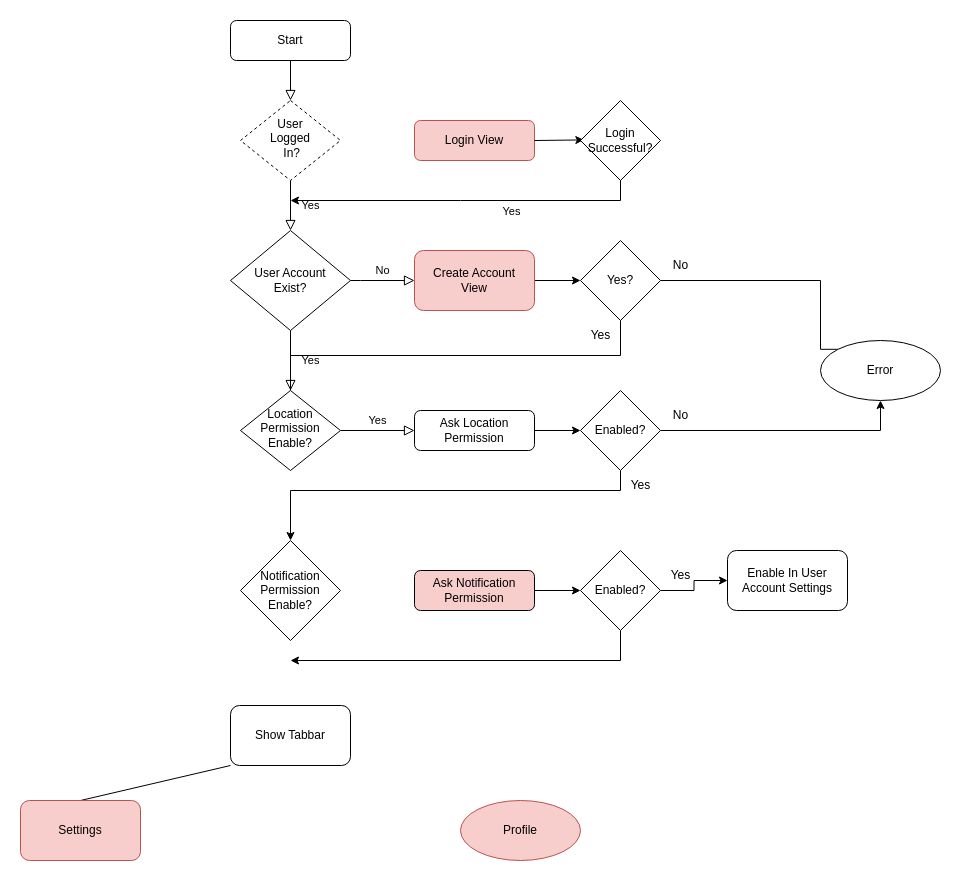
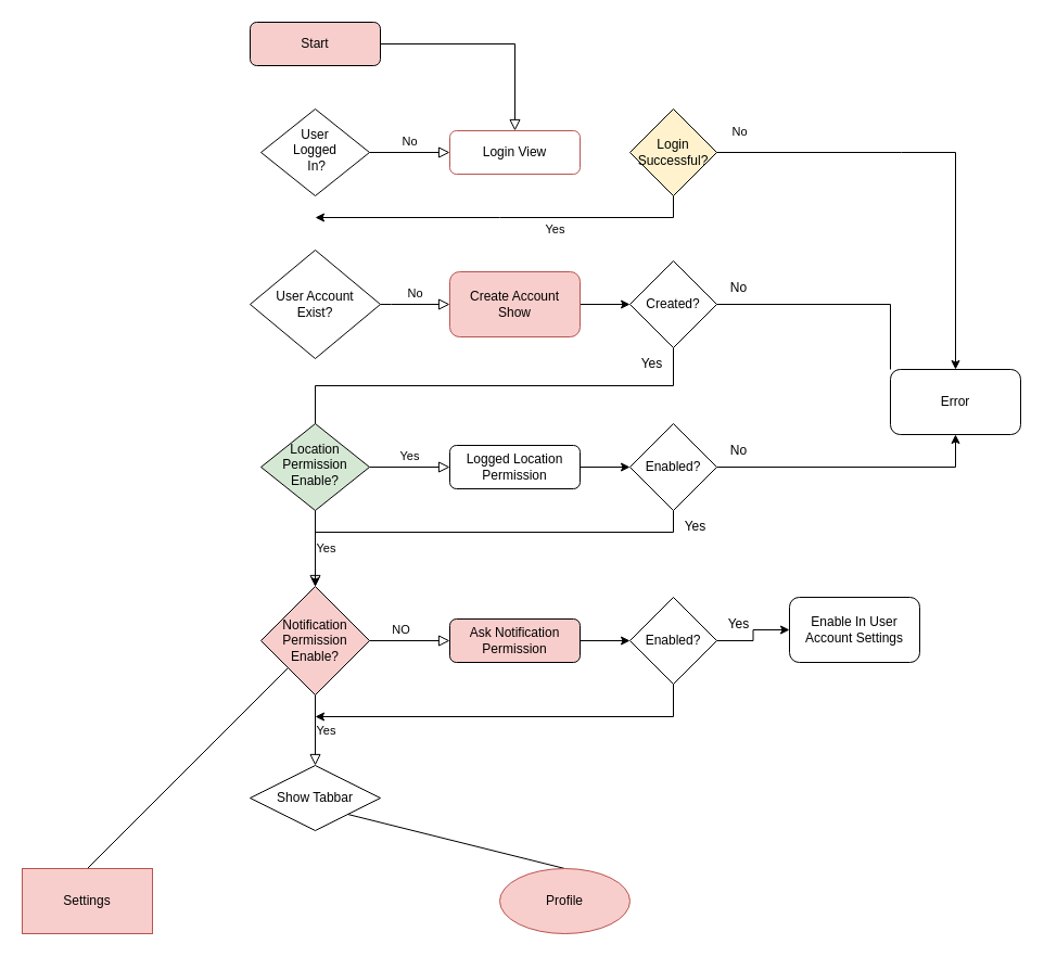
  <mxCell id="0" />
  <mxCell id="1" parent="0" />
- <mxCell id="2" value="" style="rounded=0;html=1;jettySize=auto;orthogonalLoop=1;fontSize=11;endArrow=block;endFill=0;endSize=8;strokeWidth=1;shadow=0;labelBackgroundColor=none;edgeStyle=orthogonalEdgeStyle;" parent="1" source="3" target="6" edge="1"><mxGeometry relative="1" as="geometry" /></mxCell>
- <mxCell id="3" value="Start" style="rounded=1;whiteSpace=wrap;html=1;fontSize=12;glass=0;strokeWidth=1;shadow=0;" parent="1" vertex="1"><mxGeometry x="230" y="20" width="120" height="40" as="geometry" /></mxCell>
- <mxCell id="4" value="Yes" style="rounded=0;html=1;jettySize=auto;orthogonalLoop=1;fontSize=11;endArrow=block;endFill=0;endSize=8;strokeWidth=1;shadow=0;labelBackgroundColor=none;edgeStyle=orthogonalEdgeStyle;entryX=0.5;entryY=0;entryDx=0;entryDy=0;" parent="1" source="6" target="23" edge="1"><mxGeometry y="20" relative="1" as="geometry"><mxPoint as="offset" /><mxPoint x="290" y="240" as="targetPoint" /><Array as="points" /></mxGeometry></mxCell>
- <mxCell id="6" value="User &lt;br&gt;Logged&lt;br&gt;&amp;nbsp;In?" style="rhombus;whiteSpace=wrap;html=1;shadow=0;fontFamily=Helvetica;fontSize=12;align=center;strokeWidth=1;spacing=6;spacingTop=-4;dashed=1;" parent="1" vertex="1"><mxGeometry x="240" y="100" width="100" height="80" as="geometry" /></mxCell>
- <mxCell id="7" value="Login View" style="rounded=1;whiteSpace=wrap;html=1;fontSize=12;glass=0;strokeWidth=1;shadow=0;fillColor=#f8cecc;strokeColor=#b85450;" parent="1" vertex="1"><mxGeometry x="414" y="120" width="120" height="40" as="geometry" /></mxCell>
+ <mxCell id="2" value="" style="rounded=0;html=1;jettySize=auto;orthogonalLoop=1;fontSize=11;endArrow=block;endFill=0;endSize=8;strokeWidth=1;shadow=0;labelBackgroundColor=none;edgeStyle=orthogonalEdgeStyle;" parent="1" source="3" target="7" edge="1"><mxGeometry relative="1" as="geometry" /></mxCell>
+ <mxCell id="3" value="Start" style="rounded=1;whiteSpace=wrap;html=1;fontSize=12;glass=0;strokeWidth=1;shadow=0;fillColor=#f8cecc;" parent="1" vertex="1"><mxGeometry x="230" y="20" width="120" height="40" as="geometry" /></mxCell>
+ <mxCell id="5" value="No" style="edgeStyle=orthogonalEdgeStyle;rounded=0;html=1;jettySize=auto;orthogonalLoop=1;fontSize=11;endArrow=block;endFill=0;endSize=8;strokeWidth=1;shadow=0;labelBackgroundColor=none;" parent="1" source="6" target="7" edge="1"><mxGeometry y="10" relative="1" as="geometry"><mxPoint as="offset" /></mxGeometry></mxCell>
+ <mxCell id="6" value="User &lt;br&gt;Logged&lt;br&gt;&amp;nbsp;In?" style="rhombus;whiteSpace=wrap;html=1;shadow=0;fontFamily=Helvetica;fontSize=12;align=center;strokeWidth=1;spacing=6;spacingTop=-4;" parent="1" vertex="1"><mxGeometry x="240" y="100" width="100" height="80" as="geometry" /></mxCell>
+ <mxCell id="7" value="Login View" style="rounded=1;whiteSpace=wrap;html=1;fontSize=12;glass=0;strokeWidth=1;shadow=0;fillColor=#ffffff;strokeColor=#b85450;" parent="1" vertex="1"><mxGeometry x="414" y="120" width="120" height="40" as="geometry" /></mxCell>
  <mxCell id="8" value="Yes" style="edgeStyle=orthogonalEdgeStyle;rounded=0;html=1;jettySize=auto;orthogonalLoop=1;fontSize=11;endArrow=block;endFill=0;endSize=8;strokeWidth=1;shadow=0;labelBackgroundColor=none;" parent="1" source="9" target="13" edge="1"><mxGeometry y="10" relative="1" as="geometry"><mxPoint as="offset" /></mxGeometry></mxCell>
- <mxCell id="9" value="Location&lt;br&gt;Permission&lt;br&gt;Enable?" style="rhombus;whiteSpace=wrap;html=1;shadow=0;fontFamily=Helvetica;fontSize=12;align=center;strokeWidth=1;spacing=6;spacingTop=-4;" parent="1" vertex="1"><mxGeometry x="240" y="390" width="100" height="80" as="geometry" /></mxCell>
+ <mxCell id="9" value="Location&lt;br&gt;Permission&lt;br&gt;Enable?" style="rhombus;whiteSpace=wrap;html=1;shadow=0;fontFamily=Helvetica;fontSize=12;align=center;strokeWidth=1;spacing=6;spacingTop=-4;fillColor=#d5e8d4;" parent="1" vertex="1"><mxGeometry x="240" y="390" width="100" height="80" as="geometry" /></mxCell>
  <mxCell id="10" value="" style="edgeStyle=orthogonalEdgeStyle;rounded=0;orthogonalLoop=1;jettySize=auto;html=1;" edge="1" parent="1" source="11" target="46"><mxGeometry relative="1" as="geometry" /></mxCell>
  <mxCell id="11" value="Ask Notification&lt;br&gt;Permission" style="rounded=1;whiteSpace=wrap;html=1;fontSize=12;glass=0;strokeWidth=1;shadow=0;fillColor=#f8cecc;" parent="1" vertex="1"><mxGeometry x="414" y="570" width="120" height="40" as="geometry" /></mxCell>
  <mxCell id="12" value="" style="edgeStyle=orthogonalEdgeStyle;rounded=0;orthogonalLoop=1;jettySize=auto;html=1;" edge="1" parent="1" source="13" target="41"><mxGeometry relative="1" as="geometry" /></mxCell>
- <mxCell id="13" value="Ask Location Permission" style="rounded=1;whiteSpace=wrap;html=1;fontSize=12;glass=0;strokeWidth=1;shadow=0;" parent="1" vertex="1"><mxGeometry x="414" y="410" width="120" height="40" as="geometry" /></mxCell>
- <mxCell id="14" value="Notification&lt;br&gt;Permission&lt;br&gt;Enable?" style="rhombus;whiteSpace=wrap;html=1;" vertex="1" parent="1"><mxGeometry x="240" y="540" width="100" height="100" as="geometry" /></mxCell>
- <mxCell id="17" value="" style="endArrow=none;html=1;rounded=0;entryX=0;entryY=1;entryDx=0;entryDy=0;exitX=0.5;exitY=0;exitDx=0;exitDy=0;" edge="1" parent="1" source="22" target="20"><mxGeometry width="50" height="50" relative="1" as="geometry"><mxPoint x="30" y="760" as="sourcePoint" /><mxPoint x="10" y="900" as="targetPoint" /></mxGeometry></mxCell>
- <mxCell id="20" value="Show Tabbar" style="rounded=1;whiteSpace=wrap;html=1;" vertex="1" parent="1"><mxGeometry x="230" y="705" width="120" height="60" as="geometry" /></mxCell>
+ <mxCell id="13" value="Logged Location Permission" style="rounded=1;whiteSpace=wrap;html=1;fontSize=12;glass=0;strokeWidth=1;shadow=0;" parent="1" vertex="1"><mxGeometry x="414" y="410" width="120" height="40" as="geometry" /></mxCell>
+ <mxCell id="14" value="Notification&lt;br&gt;Permission&lt;br&gt;Enable?" style="rhombus;whiteSpace=wrap;html=1;fillColor=#f8cecc;" vertex="1" parent="1"><mxGeometry x="240" y="540" width="100" height="100" as="geometry" /></mxCell>
+ <mxCell id="15" value="Yes" style="edgeStyle=orthogonalEdgeStyle;rounded=0;html=1;jettySize=auto;orthogonalLoop=1;fontSize=11;endArrow=block;endFill=0;endSize=8;strokeWidth=1;shadow=0;labelBackgroundColor=none;exitX=0.5;exitY=1;exitDx=0;exitDy=0;" edge="1" parent="1" source="9" target="14"><mxGeometry y="10" relative="1" as="geometry"><mxPoint as="offset" /><mxPoint x="424" y="460" as="sourcePoint" /><mxPoint x="474" y="460" as="targetPoint" /></mxGeometry></mxCell>
+ <mxCell id="16" value="NO" style="edgeStyle=orthogonalEdgeStyle;rounded=0;html=1;jettySize=auto;orthogonalLoop=1;fontSize=11;endArrow=block;endFill=0;endSize=8;strokeWidth=1;shadow=0;labelBackgroundColor=none;exitX=1;exitY=0.5;exitDx=0;exitDy=0;entryX=0;entryY=0.5;entryDx=0;entryDy=0;" edge="1" parent="1" source="14" target="11"><mxGeometry x="-0.208" y="10" relative="1" as="geometry"><mxPoint as="offset" /><mxPoint x="374" y="540" as="sourcePoint" /><mxPoint x="464" y="650" as="targetPoint" /></mxGeometry></mxCell>
+ <mxCell id="17" value="" style="endArrow=none;html=1;rounded=0;exitX=0.5;exitY=0;exitDx=0;exitDy=0;" edge="1" parent="1" source="22" target="14"><mxGeometry width="50" height="50" relative="1" as="geometry"><mxPoint x="30" y="760" as="sourcePoint" /><mxPoint x="10" y="900" as="targetPoint" /></mxGeometry></mxCell>
+ <mxCell id="18" value="" style="endArrow=none;html=1;rounded=0;exitX=1;exitY=1;exitDx=0;exitDy=0;entryX=0.5;entryY=0;entryDx=0;entryDy=0;" edge="1" parent="1" source="20" target="21"><mxGeometry width="50" height="50" relative="1" as="geometry"><mxPoint x="424" y="870" as="sourcePoint" /><mxPoint x="530" y="735" as="targetPoint" /></mxGeometry></mxCell>
+ <mxCell id="19" value="Yes" style="edgeStyle=orthogonalEdgeStyle;rounded=0;html=1;jettySize=auto;orthogonalLoop=1;fontSize=11;endArrow=block;endFill=0;endSize=8;strokeWidth=1;shadow=0;labelBackgroundColor=none;exitX=0.5;exitY=1;exitDx=0;exitDy=0;" edge="1" parent="1" source="14" target="20"><mxGeometry y="10" relative="1" as="geometry"><mxPoint as="offset" /><mxPoint x="290" y="640" as="sourcePoint" /><mxPoint x="364" y="810" as="targetPoint" /><Array as="points" /></mxGeometry></mxCell>
+ <mxCell id="20" value="Show Tabbar" style="rhombus;whiteSpace=wrap;html=1;" vertex="1" parent="1"><mxGeometry x="230" y="705" width="120" height="60" as="geometry" /></mxCell>
  <mxCell id="21" value="Profile" style="ellipse;whiteSpace=wrap;html=1;fillColor=#f8cecc;strokeColor=#b85450;" vertex="1" parent="1"><mxGeometry x="460" y="800" width="120" height="60" as="geometry" /></mxCell>
- <mxCell id="22" value="Settings" style="rounded=1;whiteSpace=wrap;html=1;fillColor=#f8cecc;strokeColor=#b85450;" vertex="1" parent="1"><mxGeometry x="20" y="800" width="120" height="60" as="geometry" /></mxCell>
+ <mxCell id="22" value="Settings" style="whiteSpace=wrap;html=1;fillColor=#f8cecc;strokeColor=#b85450;rounded=0;" vertex="1" parent="1"><mxGeometry x="20" y="800" width="120" height="60" as="geometry" /></mxCell>
  <mxCell id="23" value="User Account &lt;br&gt;Exist?" style="rhombus;whiteSpace=wrap;html=1;" vertex="1" parent="1"><mxGeometry x="230" y="230" width="120" height="100" as="geometry" /></mxCell>
  <mxCell id="24" value="No" style="edgeStyle=orthogonalEdgeStyle;rounded=0;html=1;jettySize=auto;orthogonalLoop=1;fontSize=11;endArrow=block;endFill=0;endSize=8;strokeWidth=1;shadow=0;labelBackgroundColor=none;exitX=1;exitY=0.5;exitDx=0;exitDy=0;entryX=0;entryY=0.5;entryDx=0;entryDy=0;" edge="1" parent="1" source="23" target="27"><mxGeometry y="10" relative="1" as="geometry"><mxPoint as="offset" /><mxPoint x="360" y="289.93" as="sourcePoint" /><mxPoint x="410" y="290" as="targetPoint" /><Array as="points"><mxPoint x="360" y="280" /><mxPoint x="360" y="280" /></Array></mxGeometry></mxCell>
- <mxCell id="25" value="Yes" style="rounded=0;html=1;jettySize=auto;orthogonalLoop=1;fontSize=11;endArrow=block;endFill=0;endSize=8;strokeWidth=1;shadow=0;labelBackgroundColor=none;edgeStyle=orthogonalEdgeStyle;entryX=0.5;entryY=0;entryDx=0;entryDy=0;exitX=0.5;exitY=1;exitDx=0;exitDy=0;" edge="1" parent="1" source="23" target="9"><mxGeometry y="20" relative="1" as="geometry"><mxPoint as="offset" /><mxPoint x="300" y="190" as="sourcePoint" /><mxPoint x="300" y="260" as="targetPoint" /><Array as="points" /></mxGeometry></mxCell>
  <mxCell id="26" style="edgeStyle=orthogonalEdgeStyle;rounded=0;orthogonalLoop=1;jettySize=auto;html=1;exitX=1;exitY=0.5;exitDx=0;exitDy=0;entryX=0;entryY=0.5;entryDx=0;entryDy=0;" edge="1" parent="1" source="27" target="36"><mxGeometry relative="1" as="geometry" /></mxCell>
- <mxCell id="27" value="Create Account&lt;br&gt;View" style="rounded=1;whiteSpace=wrap;html=1;fillColor=#f8cecc;strokeColor=#b85450;" vertex="1" parent="1"><mxGeometry x="414" y="250" width="120" height="60" as="geometry" /></mxCell>
- <mxCell id="28" value="" style="endArrow=classic;html=1;rounded=0;exitX=1;exitY=0.5;exitDx=0;exitDy=0;entryX=0.042;entryY=0.493;entryDx=0;entryDy=0;entryPerimeter=0;" edge="1" parent="1" source="7" target="29"><mxGeometry width="50" height="50" relative="1" as="geometry"><mxPoint x="600" y="80" as="sourcePoint" /><mxPoint x="610" y="30" as="targetPoint" /></mxGeometry></mxCell>
- <mxCell id="29" value="Login&lt;br&gt;Successful?" style="rhombus;whiteSpace=wrap;html=1;" vertex="1" parent="1"><mxGeometry x="580" y="100" width="80" height="80" as="geometry" /></mxCell>
+ <mxCell id="27" value="Create Account&lt;br&gt;Show" style="rounded=1;whiteSpace=wrap;html=1;fillColor=#f8cecc;strokeColor=#b85450;" vertex="1" parent="1"><mxGeometry x="414" y="250" width="120" height="60" as="geometry" /></mxCell>
+ <mxCell id="29" value="Login&lt;br&gt;Successful?" style="rhombus;whiteSpace=wrap;html=1;fillColor=#fff2cc;" vertex="1" parent="1"><mxGeometry x="580" y="100" width="80" height="80" as="geometry" /></mxCell>
+ <mxCell id="30" value="" style="endArrow=classic;html=1;rounded=0;exitX=1;exitY=0.5;exitDx=0;exitDy=0;entryX=0.5;entryY=0;entryDx=0;entryDy=0;" edge="1" parent="1" source="29" target="47"><mxGeometry width="50" height="50" relative="1" as="geometry"><mxPoint x="590" y="80" as="sourcePoint" /><mxPoint x="370" y="140" as="targetPoint" /><Array as="points"><mxPoint x="830" y="140" /><mxPoint x="880" y="140" /></Array></mxGeometry></mxCell>
+ <mxCell id="31" value="No" style="edgeLabel;html=1;align=center;verticalAlign=middle;resizable=0;points=[];" vertex="1" connectable="0" parent="30"><mxGeometry x="-0.382" y="-1" relative="1" as="geometry"><mxPoint x="-110" y="-21" as="offset" /></mxGeometry></mxCell>
  <mxCell id="32" value="" style="endArrow=classic;html=1;rounded=0;exitX=0.5;exitY=1;exitDx=0;exitDy=0;" edge="1" parent="1" source="29"><mxGeometry width="50" height="50" relative="1" as="geometry"><mxPoint x="320" y="290" as="sourcePoint" /><mxPoint x="290" y="200" as="targetPoint" /><Array as="points"><mxPoint x="620" y="200" /><mxPoint x="460" y="200" /></Array></mxGeometry></mxCell>
  <mxCell id="33" value="Yes" style="edgeLabel;html=1;align=center;verticalAlign=middle;resizable=0;points=[];" vertex="1" connectable="0" parent="32"><mxGeometry x="0.244" y="1" relative="1" as="geometry"><mxPoint x="88" y="9" as="offset" /></mxGeometry></mxCell>
  <mxCell id="34" style="edgeStyle=orthogonalEdgeStyle;rounded=0;orthogonalLoop=1;jettySize=auto;html=1;exitX=0.5;exitY=1;exitDx=0;exitDy=0;endArrow=none;" edge="1" parent="1" source="36" target="9"><mxGeometry relative="1" as="geometry" /></mxCell>
  <mxCell id="35" style="edgeStyle=orthogonalEdgeStyle;rounded=0;orthogonalLoop=1;jettySize=auto;html=1;exitX=1;exitY=0.5;exitDx=0;exitDy=0;entryX=0;entryY=0;entryDx=0;entryDy=0;endArrow=none;" edge="1" parent="1" source="36" target="47"><mxGeometry relative="1" as="geometry"><mxPoint x="790" y="220" as="targetPoint" /><Array as="points"><mxPoint x="820" y="280" /></Array></mxGeometry></mxCell>
- <mxCell id="36" value="Yes?" style="rhombus;whiteSpace=wrap;html=1;" vertex="1" parent="1"><mxGeometry x="580" y="240" width="80" height="80" as="geometry" /></mxCell>
+ <mxCell id="36" value="Created?" style="rhombus;whiteSpace=wrap;html=1;" vertex="1" parent="1"><mxGeometry x="580" y="240" width="80" height="80" as="geometry" /></mxCell>
  <mxCell id="37" value="No" style="text;html=1;align=center;verticalAlign=middle;resizable=0;points=[];autosize=1;strokeColor=none;fillColor=none;" vertex="1" parent="1"><mxGeometry x="660" y="250" width="40" height="30" as="geometry" /></mxCell>
  <mxCell id="38" value="Yes" style="text;html=1;align=center;verticalAlign=middle;resizable=0;points=[];autosize=1;strokeColor=none;fillColor=none;" vertex="1" parent="1"><mxGeometry x="580" y="320" width="40" height="30" as="geometry" /></mxCell>
  <mxCell id="39" style="edgeStyle=orthogonalEdgeStyle;rounded=0;orthogonalLoop=1;jettySize=auto;html=1;exitX=1;exitY=0.5;exitDx=0;exitDy=0;entryX=0.5;entryY=1;entryDx=0;entryDy=0;" edge="1" parent="1" source="41" target="47"><mxGeometry relative="1" as="geometry"><mxPoint x="360" y="430" as="targetPoint" /><Array as="points"><mxPoint x="880" y="430" /></Array></mxGeometry></mxCell>
  <mxCell id="40" style="edgeStyle=orthogonalEdgeStyle;rounded=0;orthogonalLoop=1;jettySize=auto;html=1;exitX=0.5;exitY=1;exitDx=0;exitDy=0;" edge="1" parent="1" source="41"><mxGeometry relative="1" as="geometry"><mxPoint x="290" y="540" as="targetPoint" /><Array as="points"><mxPoint x="620" y="490" /></Array></mxGeometry></mxCell>
  <mxCell id="41" value="Enabled?" style="rhombus;whiteSpace=wrap;html=1;" vertex="1" parent="1"><mxGeometry x="580" y="390" width="80" height="80" as="geometry" /></mxCell>
  <mxCell id="42" value="No" style="text;html=1;align=center;verticalAlign=middle;resizable=0;points=[];autosize=1;strokeColor=none;fillColor=none;" vertex="1" parent="1"><mxGeometry x="660" y="400" width="40" height="30" as="geometry" /></mxCell>
  <mxCell id="43" value="Yes" style="text;html=1;align=center;verticalAlign=middle;resizable=0;points=[];autosize=1;strokeColor=none;fillColor=none;" vertex="1" parent="1"><mxGeometry x="620" y="470" width="40" height="30" as="geometry" /></mxCell>
  <mxCell id="44" style="edgeStyle=orthogonalEdgeStyle;rounded=0;orthogonalLoop=1;jettySize=auto;html=1;exitX=0.5;exitY=1;exitDx=0;exitDy=0;" edge="1" parent="1" source="46"><mxGeometry relative="1" as="geometry"><mxPoint x="290" y="660" as="targetPoint" /><Array as="points"><mxPoint x="620" y="660" /></Array></mxGeometry></mxCell>
  <mxCell id="45" value="" style="edgeStyle=orthogonalEdgeStyle;rounded=0;orthogonalLoop=1;jettySize=auto;html=1;" edge="1" parent="1" source="46" target="48"><mxGeometry relative="1" as="geometry" /></mxCell>
  <mxCell id="46" value="Enabled?" style="rhombus;whiteSpace=wrap;html=1;" vertex="1" parent="1"><mxGeometry x="580" y="550" width="80" height="80" as="geometry" /></mxCell>
- <mxCell id="47" value="Error" style="ellipse;whiteSpace=wrap;html=1;" vertex="1" parent="1"><mxGeometry x="820" y="340" width="120" height="60" as="geometry" /></mxCell>
+ <mxCell id="47" value="Error" style="rounded=1;whiteSpace=wrap;html=1;" vertex="1" parent="1"><mxGeometry x="820" y="340" width="120" height="60" as="geometry" /></mxCell>
  <mxCell id="48" value="Enable In User&lt;br&gt;Account Settings" style="rounded=1;whiteSpace=wrap;html=1;" vertex="1" parent="1"><mxGeometry x="727" y="550" width="120" height="60" as="geometry" /></mxCell>
  <mxCell id="49" value="Yes" style="text;html=1;align=center;verticalAlign=middle;resizable=0;points=[];autosize=1;strokeColor=none;fillColor=none;" vertex="1" parent="1"><mxGeometry x="660" y="560" width="40" height="30" as="geometry" /></mxCell>
